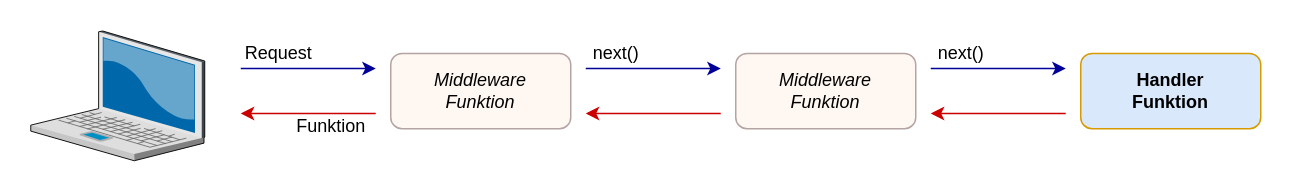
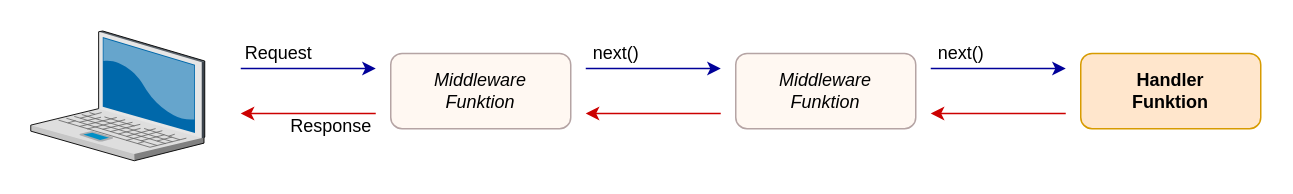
  <mxCell id="0" />
  <mxCell id="1" parent="0" />
  <mxCell id="2" value="" style="verticalLabelPosition=bottom;sketch=0;aspect=fixed;html=1;verticalAlign=top;strokeColor=none;align=center;outlineConnect=0;shape=mxgraph.citrix.laptop_2;fillColor=none;" vertex="1" parent="1"><mxGeometry x="20" y="20" width="116" height="86.5" as="geometry" /></mxCell>
  <mxCell id="3" value="&lt;div&gt;Middleware&lt;/div&gt;&lt;div&gt;Funktion&lt;/div&gt;" style="rounded=1;whiteSpace=wrap;html=1;fillColor=#FFF8F2;strokeColor=#B5A4A4;fontStyle=2" vertex="1" parent="1"><mxGeometry x="260" y="35" width="120" height="50.12" as="geometry" /></mxCell>
  <mxCell id="4" value="&lt;div&gt;Middleware&lt;/div&gt;&lt;div&gt;Funktion&lt;/div&gt;" style="rounded=1;whiteSpace=wrap;html=1;fillColor=#FFF8F2;strokeColor=#B5A4A4;fontStyle=2" vertex="1" parent="1"><mxGeometry x="490" y="35" width="120" height="50.12" as="geometry" /></mxCell>
- <mxCell id="5" value="&lt;div&gt;Handler&lt;/div&gt;&lt;div&gt;Funktion&lt;/div&gt;" style="rounded=1;whiteSpace=wrap;html=1;fillColor=#dae8fc;strokeColor=#d79b00;fontStyle=1;" vertex="1" parent="1"><mxGeometry x="720" y="35" width="120" height="50.12" as="geometry" /></mxCell>
+ <mxCell id="5" value="&lt;div&gt;Handler&lt;/div&gt;&lt;div&gt;Funktion&lt;/div&gt;" style="rounded=1;whiteSpace=wrap;html=1;fillColor=#ffe6cc;strokeColor=#d79b00;fontStyle=1" vertex="1" parent="1"><mxGeometry x="720" y="35" width="120" height="50.12" as="geometry" /></mxCell>
  <mxCell id="6" value="" style="endArrow=classic;html=1;rounded=0;strokeColor=#000099;" edge="1" parent="1"><mxGeometry width="50" height="50" relative="1" as="geometry"><mxPoint x="160" y="45" as="sourcePoint" /><mxPoint x="250" y="45" as="targetPoint" /></mxGeometry></mxCell>
  <mxCell id="7" value="" style="endArrow=classic;html=1;rounded=0;strokeColor=#CC0000;" edge="1" parent="1"><mxGeometry width="50" height="50" relative="1" as="geometry"><mxPoint x="250" y="75" as="sourcePoint" /><mxPoint x="160" y="75" as="targetPoint" /></mxGeometry></mxCell>
  <mxCell id="8" value="Request" style="text;html=1;align=center;verticalAlign=middle;resizable=0;points=[];autosize=1;strokeColor=none;fillColor=none;" vertex="1" parent="1"><mxGeometry x="150" y="20" width="70" height="30" as="geometry" /></mxCell>
- <mxCell id="9" value="Funktion" style="text;html=1;align=center;verticalAlign=middle;resizable=0;points=[];autosize=1;strokeColor=none;fillColor=none;" vertex="1" parent="1"><mxGeometry x="180" y="69" width="80" height="30" as="geometry" /></mxCell>
+ <mxCell id="9" value="Response" style="text;html=1;align=center;verticalAlign=middle;resizable=0;points=[];autosize=1;strokeColor=none;fillColor=none;" vertex="1" parent="1"><mxGeometry x="180" y="69" width="80" height="30" as="geometry" /></mxCell>
  <mxCell id="10" value="" style="endArrow=classic;html=1;rounded=0;strokeColor=#000099;" edge="1" parent="1"><mxGeometry width="50" height="50" relative="1" as="geometry"><mxPoint x="390" y="45" as="sourcePoint" /><mxPoint x="480" y="45" as="targetPoint" /></mxGeometry></mxCell>
  <mxCell id="11" value="next()" style="text;html=1;align=center;verticalAlign=middle;resizable=0;points=[];autosize=1;strokeColor=none;fillColor=none;" vertex="1" parent="1"><mxGeometry x="380" y="20" width="60" height="30" as="geometry" /></mxCell>
  <mxCell id="12" value="" style="endArrow=classic;html=1;rounded=0;strokeColor=#000099;" edge="1" parent="1"><mxGeometry width="50" height="50" relative="1" as="geometry"><mxPoint x="620" y="45" as="sourcePoint" /><mxPoint x="710" y="45" as="targetPoint" /></mxGeometry></mxCell>
  <mxCell id="13" value="next()" style="text;html=1;align=center;verticalAlign=middle;resizable=0;points=[];autosize=1;strokeColor=none;fillColor=none;" vertex="1" parent="1"><mxGeometry x="610" y="20" width="60" height="30" as="geometry" /></mxCell>
  <mxCell id="14" value="" style="endArrow=classic;html=1;rounded=0;strokeColor=#CC0000;" edge="1" parent="1"><mxGeometry width="50" height="50" relative="1" as="geometry"><mxPoint x="480" y="75" as="sourcePoint" /><mxPoint x="390" y="75" as="targetPoint" /></mxGeometry></mxCell>
  <mxCell id="15" value="" style="endArrow=classic;html=1;rounded=0;strokeColor=#CC0000;" edge="1" parent="1"><mxGeometry width="50" height="50" relative="1" as="geometry"><mxPoint x="710" y="75" as="sourcePoint" /><mxPoint x="620" y="75" as="targetPoint" /></mxGeometry></mxCell>
